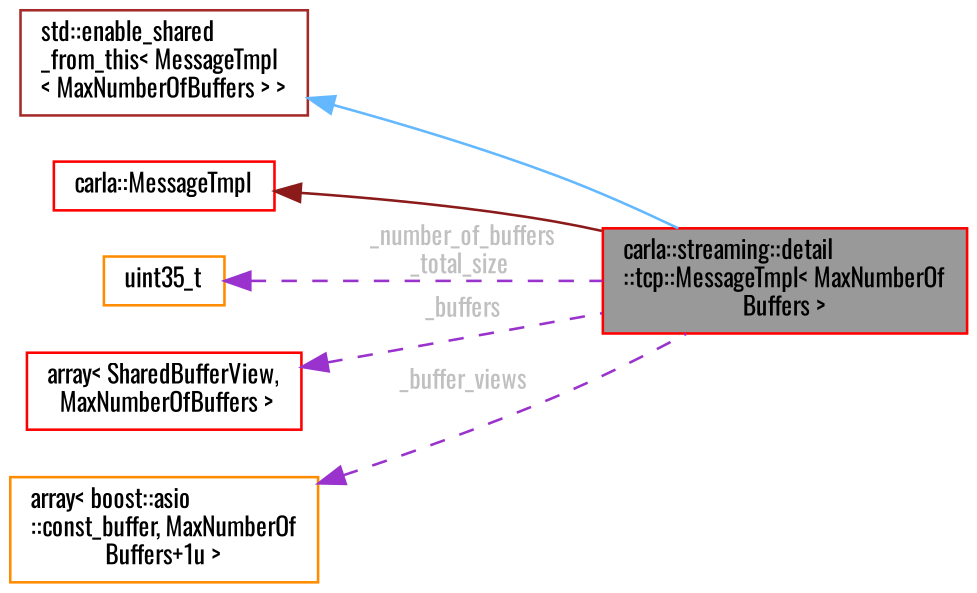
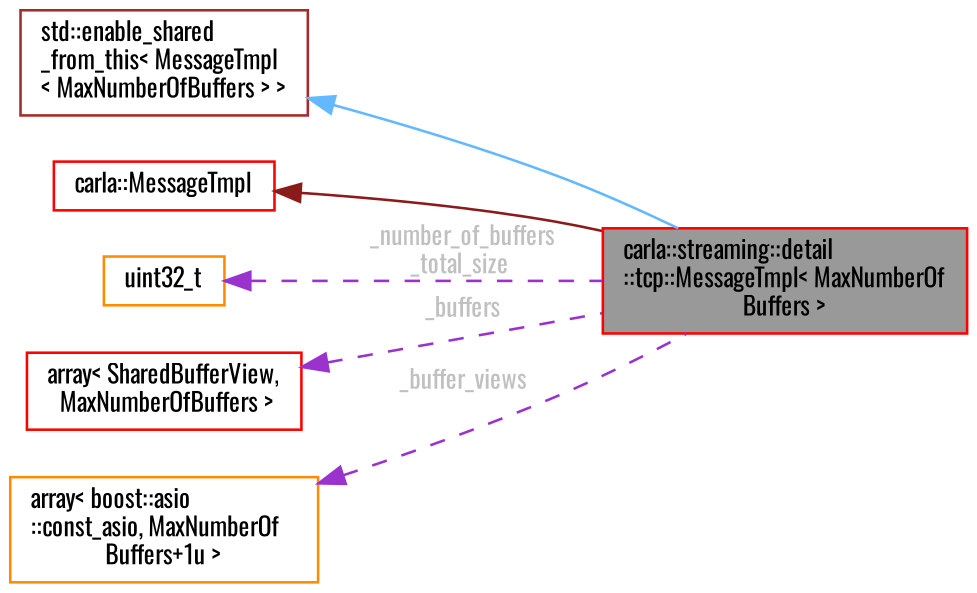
  digraph {
    fontname=Oswald
    rankdir=LR
    node [color=red fillcolor=white fontname=Oswald fontsize=10 shape=box style=filled]
    edge [color=darkorchid3 dir=back fontname=Oswald fontsize=10 labelfontname=Helvetica labelfontsize=10 style=dashed fontcolor=grey]
    n1 [fillcolor=grey60 fontcolor=black height=0.2 label="carla::streaming::detail\l::tcp::MessageTmpl\< MaxNumberOf\lBuffers \>" width=0.4]
    n2 [color=brown height=0.2 label="std::enable_shared\l_from_this\< MessageTmpl\l\< MaxNumberOfBuffers \> \>" width=0.4]
    n3 [height=0.2 label="carla::MessageTmpl" width=0.4]
-   n4 [color=darkorange height=0.2 label=uint35_t width=0.4]
+   n4 [color=darkorange height=0.2 label=uint32_t width=0.4]
    n5 [height=0.2 label="array\< SharedBufferView,\l MaxNumberOfBuffers \>" width=0.4]
-   n6 [color=darkorange height=0.2 label="array\< boost::asio\l::const_buffer, MaxNumberOf\lBuffers+1u \>" width=0.4]
+   n6 [color=darkorange height=0.2 label="array\< boost::asio\l::const_asio, MaxNumberOf\lBuffers+1u \>" width=0.4]
    n2 -> n1 [color=steelblue1 style=solid fontcolor=""]
    n3 -> n1 [color=firebrick4 style=solid fontcolor=""]
    n4 -> n1 [label=" _number_of_buffers\n_total_size"]
    n5 -> n1 [label=" _buffers"]
    n6 -> n1 [label=" _buffer_views"]
  }
